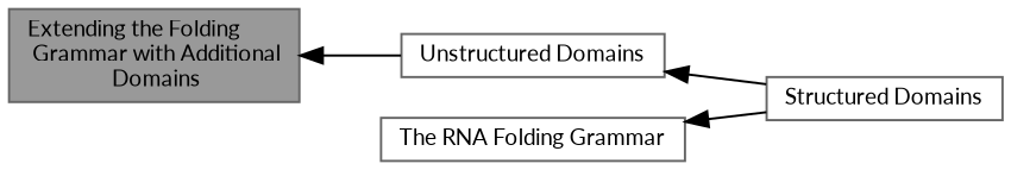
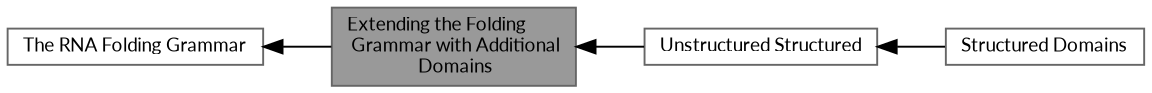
  digraph {
    fontname=Lato
    rankdir=LR
    node [color=grey40 fillcolor=white fontname=Lato fontsize=10 shape=box style=filled]
    edge [dir=back fontname=Lato fontsize=10 labelfontname=Helvetica labelfontsize=10 shape=plaintext style=solid]
    n1 [color=gray40 fillcolor=grey60 fontcolor=black height=0.2 label="Extending the Folding\l Grammar with Additional\l Domains" width=0.4]
-   n2 [height=0.2 label="Unstructured Domains" width=0.4]
+   n2 [height=0.2 label="Unstructured Structured" width=0.4]
    n3 [height=0.2 label="Structured Domains" width=0.4]
    n4 [height=0.2 label="The RNA Folding Grammar" width=0.4]
    n1 -> n2
    n2 -> n3
-   n4 -> n3
+   n4 -> n1
  }
